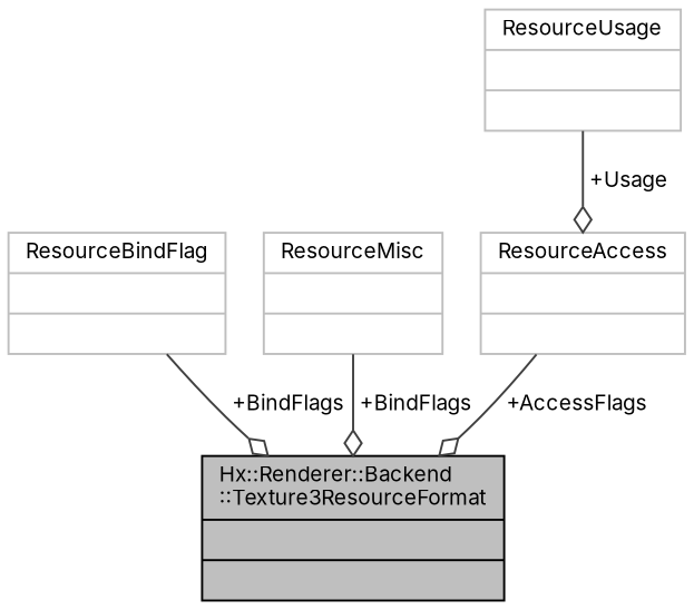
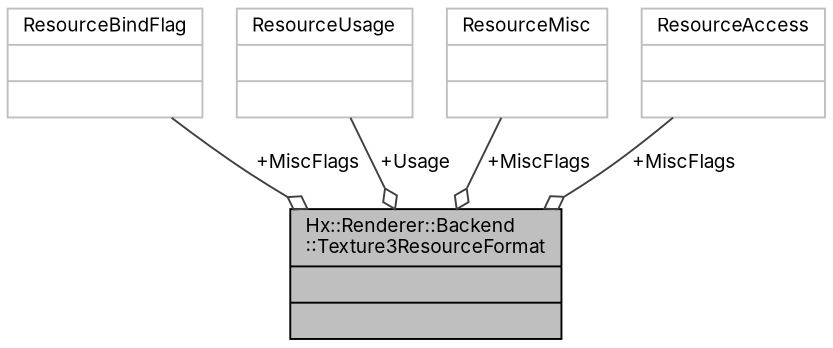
  digraph {
    fontname=Inter
    node [color=grey75 fillcolor=white fontname=Inter fontsize=10 shape=record style=filled]
    edge [arrowhead=odiamond color=grey25 fontname=Inter fontsize=10 labelfontname=Helvetica labelfontsize=10 style=solid]
    n1 [color=black fillcolor=grey75 fontcolor=black height=0.2 label="{Hx::Renderer::Backend\l::Texture3ResourceFormat\n||}" width=0.4]
    n2 [height=0.2 label="{ResourceBindFlag\n||}" width=0.4]
    n3 [height=0.2 label="{ResourceUsage\n||}" width=0.4]
    n4 [height=0.2 label="{ResourceMisc\n||}" width=0.4]
    n5 [height=0.2 label="{ResourceAccess\n||}" width=0.4]
-   n2 -> n1 [label=" +BindFlags"]
-   n3 -> n5 [label=" +Usage"]
-   n4 -> n1 [label=" +BindFlags"]
-   n5 -> n1 [label=" +AccessFlags"]
+   n2 -> n1 [label=" +MiscFlags"]
+   n3 -> n1 [label=" +Usage"]
+   n4 -> n1 [label=" +MiscFlags"]
+   n5 -> n1 [label=" +MiscFlags"]
  }
